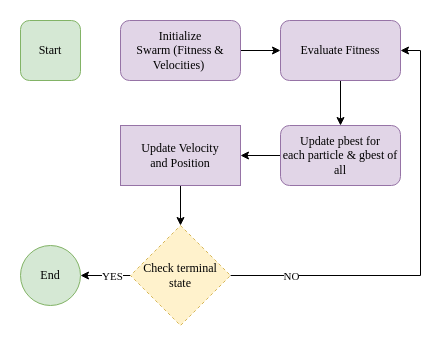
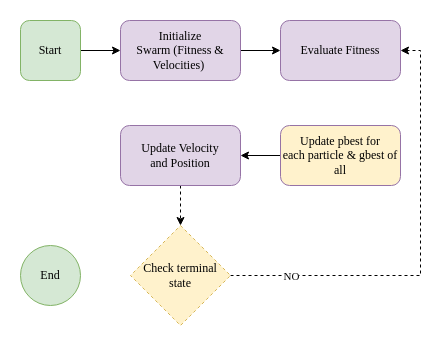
  <mxCell id="0" />
  <mxCell id="1" parent="0" />
  <mxCell id="2" value="" style="edgeStyle=orthogonalEdgeStyle;rounded=0;orthogonalLoop=1;jettySize=auto;html=1;" edge="1" parent="1" source="3" target="5"><mxGeometry relative="1" as="geometry" /></mxCell>
  <mxCell id="3" value="&lt;div&gt;&lt;font face=&quot;Times New Roman&quot;&gt;Initialize Swarm&amp;nbsp;&lt;span style=&quot;background-color: transparent; color: light-dark(rgb(0, 0, 0), rgb(255, 255, 255));&quot;&gt;(Fitness &amp;amp; Velocities)&amp;nbsp;&lt;/span&gt;&lt;/font&gt;&lt;/div&gt;" style="rounded=1;whiteSpace=wrap;html=1;fillColor=#e1d5e7;strokeColor=#9673a6;" vertex="1" parent="1"><mxGeometry x="120" y="20" width="120" height="60" as="geometry" /></mxCell>
- <mxCell id="4" value="" style="edgeStyle=orthogonalEdgeStyle;rounded=0;orthogonalLoop=1;jettySize=auto;html=1;" edge="1" parent="1" source="5" target="9"><mxGeometry relative="1" as="geometry" /></mxCell>
  <mxCell id="5" value="&lt;font face=&quot;Times New Roman&quot;&gt;Evaluate Fitness&lt;/font&gt;" style="rounded=1;whiteSpace=wrap;html=1;fillColor=#e1d5e7;strokeColor=#9673a6;" vertex="1" parent="1"><mxGeometry x="280" y="20" width="120" height="60" as="geometry" /></mxCell>
+ <mxCell id="6" value="" style="edgeStyle=orthogonalEdgeStyle;rounded=0;orthogonalLoop=1;jettySize=auto;html=1;" edge="1" parent="1" source="7" target="3"><mxGeometry relative="1" as="geometry" /></mxCell>
  <mxCell id="7" value="&lt;font face=&quot;Times New Roman&quot;&gt;Start&lt;/font&gt;" style="whiteSpace=wrap;html=1;aspect=fixed;fillColor=#d5e8d4;strokeColor=#82b366;rounded=1;" vertex="1" parent="1"><mxGeometry x="20" y="20" width="60" height="60" as="geometry" /></mxCell>
  <mxCell id="8" value="" style="edgeStyle=orthogonalEdgeStyle;rounded=0;orthogonalLoop=1;jettySize=auto;html=1;" edge="1" parent="1" source="9" target="16"><mxGeometry relative="1" as="geometry" /></mxCell>
- <mxCell id="9" value="&lt;div&gt;&lt;font face=&quot;Times New Roman&quot;&gt;Update pbest for each&amp;nbsp;&lt;span style=&quot;background-color: transparent; color: light-dark(rgb(0, 0, 0), rgb(255, 255, 255));&quot;&gt;particle &amp;amp; gbest of all&lt;/span&gt;&lt;/font&gt;&lt;/div&gt;" style="rounded=1;whiteSpace=wrap;html=1;fillColor=#e1d5e7;strokeColor=#9673a6;" vertex="1" parent="1"><mxGeometry x="280" y="125" width="120" height="60" as="geometry" /></mxCell>
- <mxCell id="10" style="edgeStyle=orthogonalEdgeStyle;rounded=0;orthogonalLoop=1;jettySize=auto;html=1;entryX=1;entryY=0.5;entryDx=0;entryDy=0;" edge="1" parent="1" source="14" target="5"><mxGeometry relative="1" as="geometry" /></mxCell>
+ <mxCell id="9" value="&lt;div&gt;&lt;font face=&quot;Times New Roman&quot;&gt;Update pbest for each&amp;nbsp;&lt;span style=&quot;background-color: transparent; color: light-dark(rgb(0, 0, 0), rgb(255, 255, 255));&quot;&gt;particle &amp;amp; gbest of all&lt;/span&gt;&lt;/font&gt;&lt;/div&gt;" style="rounded=1;whiteSpace=wrap;html=1;fillColor=#fff2cc;strokeColor=#9673a6;" vertex="1" parent="1"><mxGeometry x="280" y="125" width="120" height="60" as="geometry" /></mxCell>
+ <mxCell id="10" style="edgeStyle=orthogonalEdgeStyle;rounded=0;orthogonalLoop=1;jettySize=auto;html=1;entryX=1;entryY=0.5;entryDx=0;entryDy=0;dashed=1;" edge="1" parent="1" source="14" target="5"><mxGeometry relative="1" as="geometry" /></mxCell>
  <mxCell id="11" value="&lt;font face=&quot;Times New Roman&quot;&gt;NO&lt;/font&gt;" style="edgeLabel;html=1;align=center;verticalAlign=middle;resizable=0;points=[];" vertex="1" connectable="0" parent="10"><mxGeometry x="-0.726" y="5" relative="1" as="geometry"><mxPoint y="5" as="offset" /></mxGeometry></mxCell>
- <mxCell id="12" value="" style="edgeStyle=orthogonalEdgeStyle;rounded=0;orthogonalLoop=1;jettySize=auto;html=1;" edge="1" parent="1" source="14" target="17"><mxGeometry relative="1" as="geometry" /></mxCell>
- <mxCell id="13" value="&lt;font face=&quot;Times New Roman&quot;&gt;YES&lt;/font&gt;" style="edgeLabel;html=1;align=center;verticalAlign=middle;resizable=0;points=[];" vertex="1" connectable="0" parent="12"><mxGeometry x="-0.233" relative="1" as="geometry"><mxPoint as="offset" /></mxGeometry></mxCell>
  <mxCell id="14" value="&lt;span style=&quot;font-family: &amp;quot;Times New Roman&amp;quot;;&quot;&gt;Check terminal state&lt;/span&gt;" style="rhombus;whiteSpace=wrap;html=1;fillColor=#fff2cc;strokeColor=#d6b656;dashed=1;" vertex="1" parent="1"><mxGeometry x="130" y="225" width="100" height="100" as="geometry" /></mxCell>
- <mxCell id="15" value="" style="edgeStyle=orthogonalEdgeStyle;rounded=0;orthogonalLoop=1;jettySize=auto;html=1;" edge="1" parent="1" source="16" target="14"><mxGeometry relative="1" as="geometry" /></mxCell>
- <mxCell id="16" value="&lt;div&gt;&lt;span style=&quot;background-color: transparent;&quot;&gt;&lt;font face=&quot;Times New Roman&quot;&gt;Update Velocity and&amp;nbsp;&lt;/font&gt;&lt;/span&gt;&lt;span style=&quot;background-color: transparent;&quot;&gt;&lt;font face=&quot;Times New Roman&quot;&gt;Position&lt;/font&gt;&lt;/span&gt;&lt;/div&gt;" style="whiteSpace=wrap;html=1;fillColor=#e1d5e7;strokeColor=#9673a6;rounded=0;" vertex="1" parent="1"><mxGeometry x="120" y="125" width="120" height="60" as="geometry" /></mxCell>
+ <mxCell id="15" value="" style="edgeStyle=orthogonalEdgeStyle;rounded=0;orthogonalLoop=1;jettySize=auto;html=1;dashed=1;" edge="1" parent="1" source="16" target="14"><mxGeometry relative="1" as="geometry" /></mxCell>
+ <mxCell id="16" value="&lt;div&gt;&lt;span style=&quot;background-color: transparent;&quot;&gt;&lt;font face=&quot;Times New Roman&quot;&gt;Update Velocity and&amp;nbsp;&lt;/font&gt;&lt;/span&gt;&lt;span style=&quot;background-color: transparent;&quot;&gt;&lt;font face=&quot;Times New Roman&quot;&gt;Position&lt;/font&gt;&lt;/span&gt;&lt;/div&gt;" style="rounded=1;whiteSpace=wrap;html=1;fillColor=#e1d5e7;strokeColor=#9673a6;" vertex="1" parent="1"><mxGeometry x="120" y="125" width="120" height="60" as="geometry" /></mxCell>
  <mxCell id="17" value="&lt;font face=&quot;Times New Roman&quot;&gt;End&lt;/font&gt;" style="ellipse;whiteSpace=wrap;html=1;aspect=fixed;fillColor=#d5e8d4;strokeColor=#82b366;" vertex="1" parent="1"><mxGeometry x="20" y="245" width="60" height="60" as="geometry" /></mxCell>
